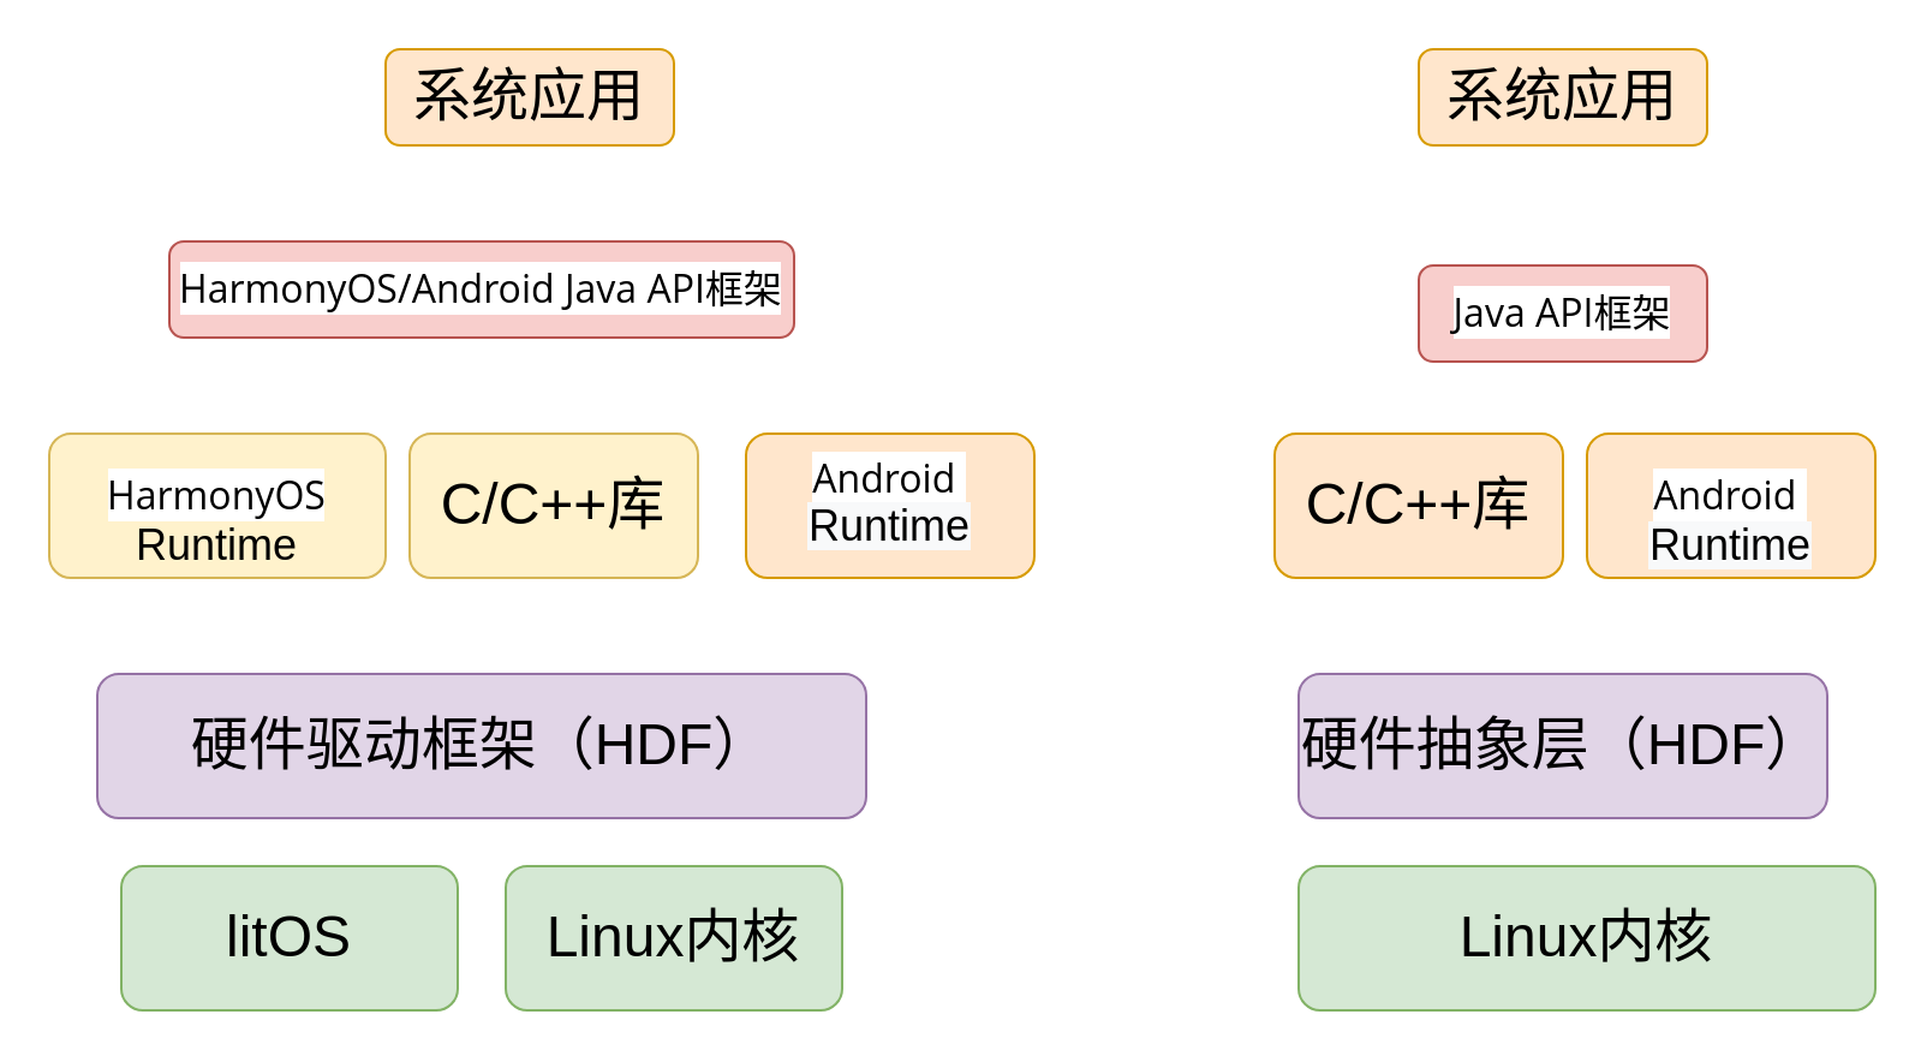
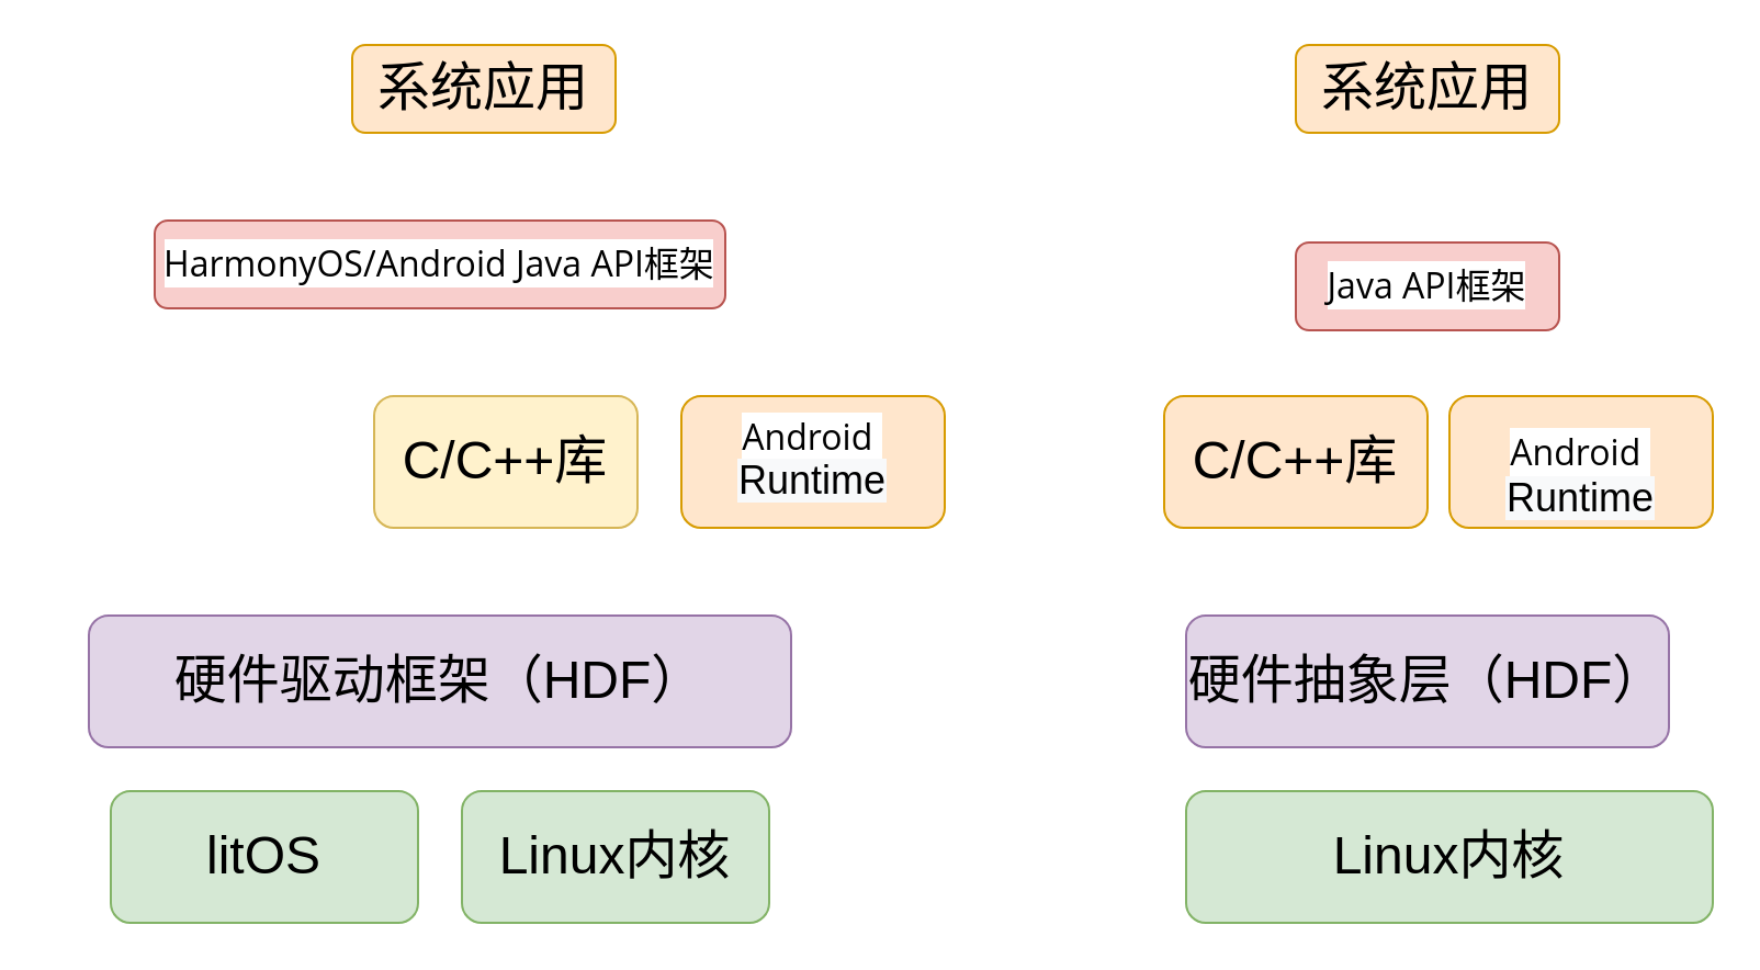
  <mxCell id="0" />
  <mxCell id="1" parent="0" />
  <mxCell id="2" value="&lt;font style=&quot;font-size: 24px&quot;&gt;系统应用&lt;/font&gt;" style="rounded=1;whiteSpace=wrap;html=1;fillColor=#ffe6cc;strokeColor=#d79b00;" vertex="1" parent="1"><mxGeometry x="160" y="20" width="120" height="40" as="geometry" /></mxCell>
  <mxCell id="3" value="&lt;span style=&quot;font-family: &amp;#34;open sans&amp;#34; , &amp;#34;clear sans&amp;#34; , &amp;#34;helvetica neue&amp;#34; , &amp;#34;helvetica&amp;#34; , &amp;#34;arial&amp;#34; , &amp;#34;segoe ui emoji&amp;#34; , sans-serif ; font-size: 16px ; font-style: normal ; font-weight: 400 ; letter-spacing: normal ; text-indent: 0px ; text-transform: none ; word-spacing: 0px ; background-color: rgb(255 , 255 , 255) ; float: none ; display: inline&quot;&gt;HarmonyOS/&lt;/span&gt;&lt;span style=&quot;font-family: &amp;#34;open sans&amp;#34; , &amp;#34;clear sans&amp;#34; , &amp;#34;helvetica neue&amp;#34; , &amp;#34;helvetica&amp;#34; , &amp;#34;arial&amp;#34; , &amp;#34;segoe ui emoji&amp;#34; , sans-serif ; font-size: 16px ; text-align: left ; background-color: rgb(255 , 255 , 255)&quot;&gt;Android Java API框架&lt;/span&gt;" style="rounded=1;whiteSpace=wrap;html=1;fillColor=#f8cecc;strokeColor=#b85450;" vertex="1" parent="1"><mxGeometry x="70" y="100" width="260" height="40" as="geometry" /></mxCell>
  <mxCell id="4" value="&lt;span style=&quot;font-family: &amp;#34;open sans&amp;#34; , &amp;#34;clear sans&amp;#34; , &amp;#34;helvetica neue&amp;#34; , &amp;#34;helvetica&amp;#34; , &amp;#34;arial&amp;#34; , &amp;#34;segoe ui emoji&amp;#34; , sans-serif ; font-size: 16px ; font-style: normal ; font-weight: 400 ; letter-spacing: normal ; text-align: left ; text-indent: 0px ; text-transform: none ; word-spacing: 0px ; background-color: rgb(255 , 255 , 255) ; float: none ; display: inline&quot;&gt;Java API框架&lt;/span&gt;&lt;br&gt;" style="rounded=1;whiteSpace=wrap;html=1;fillColor=#f8cecc;strokeColor=#b85450;" vertex="1" parent="1"><mxGeometry x="590" y="110" width="120" height="40" as="geometry" /></mxCell>
  <mxCell id="5" value="&#10;&#10;&lt;!--StartFragment--&gt;&lt;br style=&quot;font-family: Helvetica; font-size: 12px; font-style: normal; font-variant-ligatures: normal; font-variant-caps: normal; font-weight: 400; letter-spacing: normal; orphans: 2; text-align: center; text-indent: 0px; text-transform: none; widows: 2; word-spacing: 0px; -webkit-text-stroke-width: 0px; background-color: rgb(248, 249, 250); text-decoration-style: initial; text-decoration-color: initial;&quot;&gt;&lt;span style=&quot;font-style: normal; font-variant-ligatures: normal; font-variant-caps: normal; font-weight: 400; letter-spacing: normal; orphans: 2; text-indent: 0px; text-transform: none; widows: 2; word-spacing: 0px; -webkit-text-stroke-width: 0px; text-decoration-style: initial; text-decoration-color: initial; font-family: &amp;quot;open sans&amp;quot;, &amp;quot;clear sans&amp;quot;, &amp;quot;helvetica neue&amp;quot;, helvetica, arial, &amp;quot;segoe ui emoji&amp;quot;, sans-serif; font-size: 16px; text-align: left; background-color: rgb(255, 255, 255);&quot;&gt;Android&amp;nbsp;&lt;/span&gt;&lt;br style=&quot;font-family: Helvetica; font-size: 12px; font-style: normal; font-variant-ligatures: normal; font-variant-caps: normal; font-weight: 400; letter-spacing: normal; orphans: 2; text-align: center; text-indent: 0px; text-transform: none; widows: 2; word-spacing: 0px; -webkit-text-stroke-width: 0px; background-color: rgb(248, 249, 250); text-decoration-style: initial; text-decoration-color: initial;&quot;&gt;&lt;span style=&quot;font-style: normal; font-variant-ligatures: normal; font-variant-caps: normal; font-weight: 400; letter-spacing: normal; orphans: 2; text-align: center; text-indent: 0px; text-transform: none; widows: 2; word-spacing: 0px; -webkit-text-stroke-width: 0px; text-decoration-style: initial; text-decoration-color: initial; font-family: helvetica; font-size: 18px; background-color: rgb(248, 249, 250); float: none; display: inline;&quot;&gt;Runtime&lt;/span&gt;&lt;br style=&quot;font-family: Helvetica; font-size: 12px; font-style: normal; font-variant-ligatures: normal; font-variant-caps: normal; font-weight: 400; letter-spacing: normal; orphans: 2; text-align: center; text-indent: 0px; text-transform: none; widows: 2; word-spacing: 0px; -webkit-text-stroke-width: 0px; background-color: rgb(248, 249, 250); text-decoration-style: initial; text-decoration-color: initial;&quot;&gt;&lt;!--EndFragment--&gt;&#10;&#10;" style="rounded=1;whiteSpace=wrap;html=1;fillColor=#ffe6cc;strokeColor=#d79b00;" vertex="1" parent="1"><mxGeometry x="660" y="180" width="120" height="60" as="geometry" /></mxCell>
  <mxCell id="6" value="&lt;span&gt;&lt;font style=&quot;font-size: 24px&quot;&gt;C/C++库&lt;/font&gt;&lt;/span&gt;" style="rounded=1;whiteSpace=wrap;html=1;fillColor=#ffe6cc;strokeColor=#d79b00;" vertex="1" parent="1"><mxGeometry x="530" y="180" width="120" height="60" as="geometry" /></mxCell>
  <mxCell id="7" value="&lt;font style=&quot;font-size: 24px&quot;&gt;硬件抽象层（HDF）&lt;/font&gt;" style="rounded=1;whiteSpace=wrap;html=1;fillColor=#e1d5e7;strokeColor=#9673a6;" vertex="1" parent="1"><mxGeometry x="540" y="280" width="220" height="60" as="geometry" /></mxCell>
  <mxCell id="8" value="&lt;font style=&quot;font-size: 24px&quot;&gt;litOS&lt;/font&gt;" style="rounded=1;whiteSpace=wrap;html=1;fillColor=#d5e8d4;strokeColor=#82b366;" vertex="1" parent="1"><mxGeometry x="50" y="360" width="140" height="60" as="geometry" /></mxCell>
  <mxCell id="9" value="&lt;font style=&quot;font-size: 24px&quot;&gt;硬件驱动框架（HDF）&lt;/font&gt;" style="rounded=1;whiteSpace=wrap;html=1;fillColor=#e1d5e7;strokeColor=#9673a6;" vertex="1" parent="1"><mxGeometry x="40" y="280" width="320" height="60" as="geometry" /></mxCell>
  <mxCell id="10" value="&lt;span style=&quot;font-family: &amp;#34;open sans&amp;#34; , &amp;#34;clear sans&amp;#34; , &amp;#34;helvetica neue&amp;#34; , &amp;#34;helvetica&amp;#34; , &amp;#34;arial&amp;#34; , &amp;#34;segoe ui emoji&amp;#34; , sans-serif ; font-size: 16px ; text-align: left ; background-color: rgb(255 , 255 , 255)&quot;&gt;Android&amp;nbsp;&lt;/span&gt;&lt;br&gt;&lt;span style=&quot;font-family: &amp;#34;helvetica&amp;#34; ; font-size: 18px ; font-style: normal ; font-weight: 400 ; letter-spacing: normal ; text-align: center ; text-indent: 0px ; text-transform: none ; word-spacing: 0px ; background-color: rgb(248 , 249 , 250) ; float: none ; display: inline&quot;&gt;Runtime&lt;/span&gt;" style="rounded=1;whiteSpace=wrap;html=1;fillColor=#ffe6cc;strokeColor=#d79b00;" vertex="1" parent="1"><mxGeometry x="310" y="180" width="120" height="60" as="geometry" /></mxCell>
  <mxCell id="11" value="&lt;font style=&quot;font-size: 24px&quot;&gt;C/C++库&lt;/font&gt;" style="rounded=1;whiteSpace=wrap;html=1;fillColor=#fff2cc;strokeColor=#d6b656;" vertex="1" parent="1"><mxGeometry x="170" y="180" width="120" height="60" as="geometry" /></mxCell>
- <mxCell id="12" value="&lt;br&gt;&lt;span style=&quot;font-family: &amp;#34;open sans&amp;#34; , &amp;#34;clear sans&amp;#34; , &amp;#34;helvetica neue&amp;#34; , &amp;#34;helvetica&amp;#34; , &amp;#34;arial&amp;#34; , &amp;#34;segoe ui emoji&amp;#34; , sans-serif ; font-size: 16px ; font-style: normal ; font-weight: 400 ; letter-spacing: normal ; text-indent: 0px ; text-transform: none ; word-spacing: 0px ; background-color: rgb(255 , 255 , 255) ; float: none ; display: inline&quot;&gt;HarmonyOS&lt;br&gt;&lt;/span&gt;&lt;font style=&quot;font-size: 18px&quot;&gt;Runtime&lt;/font&gt;" style="rounded=1;whiteSpace=wrap;html=1;fillColor=#fff2cc;strokeColor=#d6b656;" vertex="1" parent="1"><mxGeometry x="20" y="180" width="140" height="60" as="geometry" /></mxCell>
  <mxCell id="13" value="&lt;font style=&quot;font-size: 24px&quot;&gt;系统应用&lt;/font&gt;" style="rounded=1;whiteSpace=wrap;html=1;fillColor=#ffe6cc;strokeColor=#d79b00;" vertex="1" parent="1"><mxGeometry x="590" y="20" width="120" height="40" as="geometry" /></mxCell>
  <mxCell id="14" value="&lt;font style=&quot;font-size: 24px&quot;&gt;Linux内核&lt;/font&gt;" style="rounded=1;whiteSpace=wrap;html=1;fillColor=#d5e8d4;strokeColor=#82b366;" vertex="1" parent="1"><mxGeometry x="210" y="360" width="140" height="60" as="geometry" /></mxCell>
  <mxCell id="15" value="&lt;font style=&quot;font-size: 24px&quot;&gt;Linux内核&lt;/font&gt;" style="rounded=1;whiteSpace=wrap;html=1;fillColor=#d5e8d4;strokeColor=#82b366;" vertex="1" parent="1"><mxGeometry x="540" y="360" width="240" height="60" as="geometry" /></mxCell>
